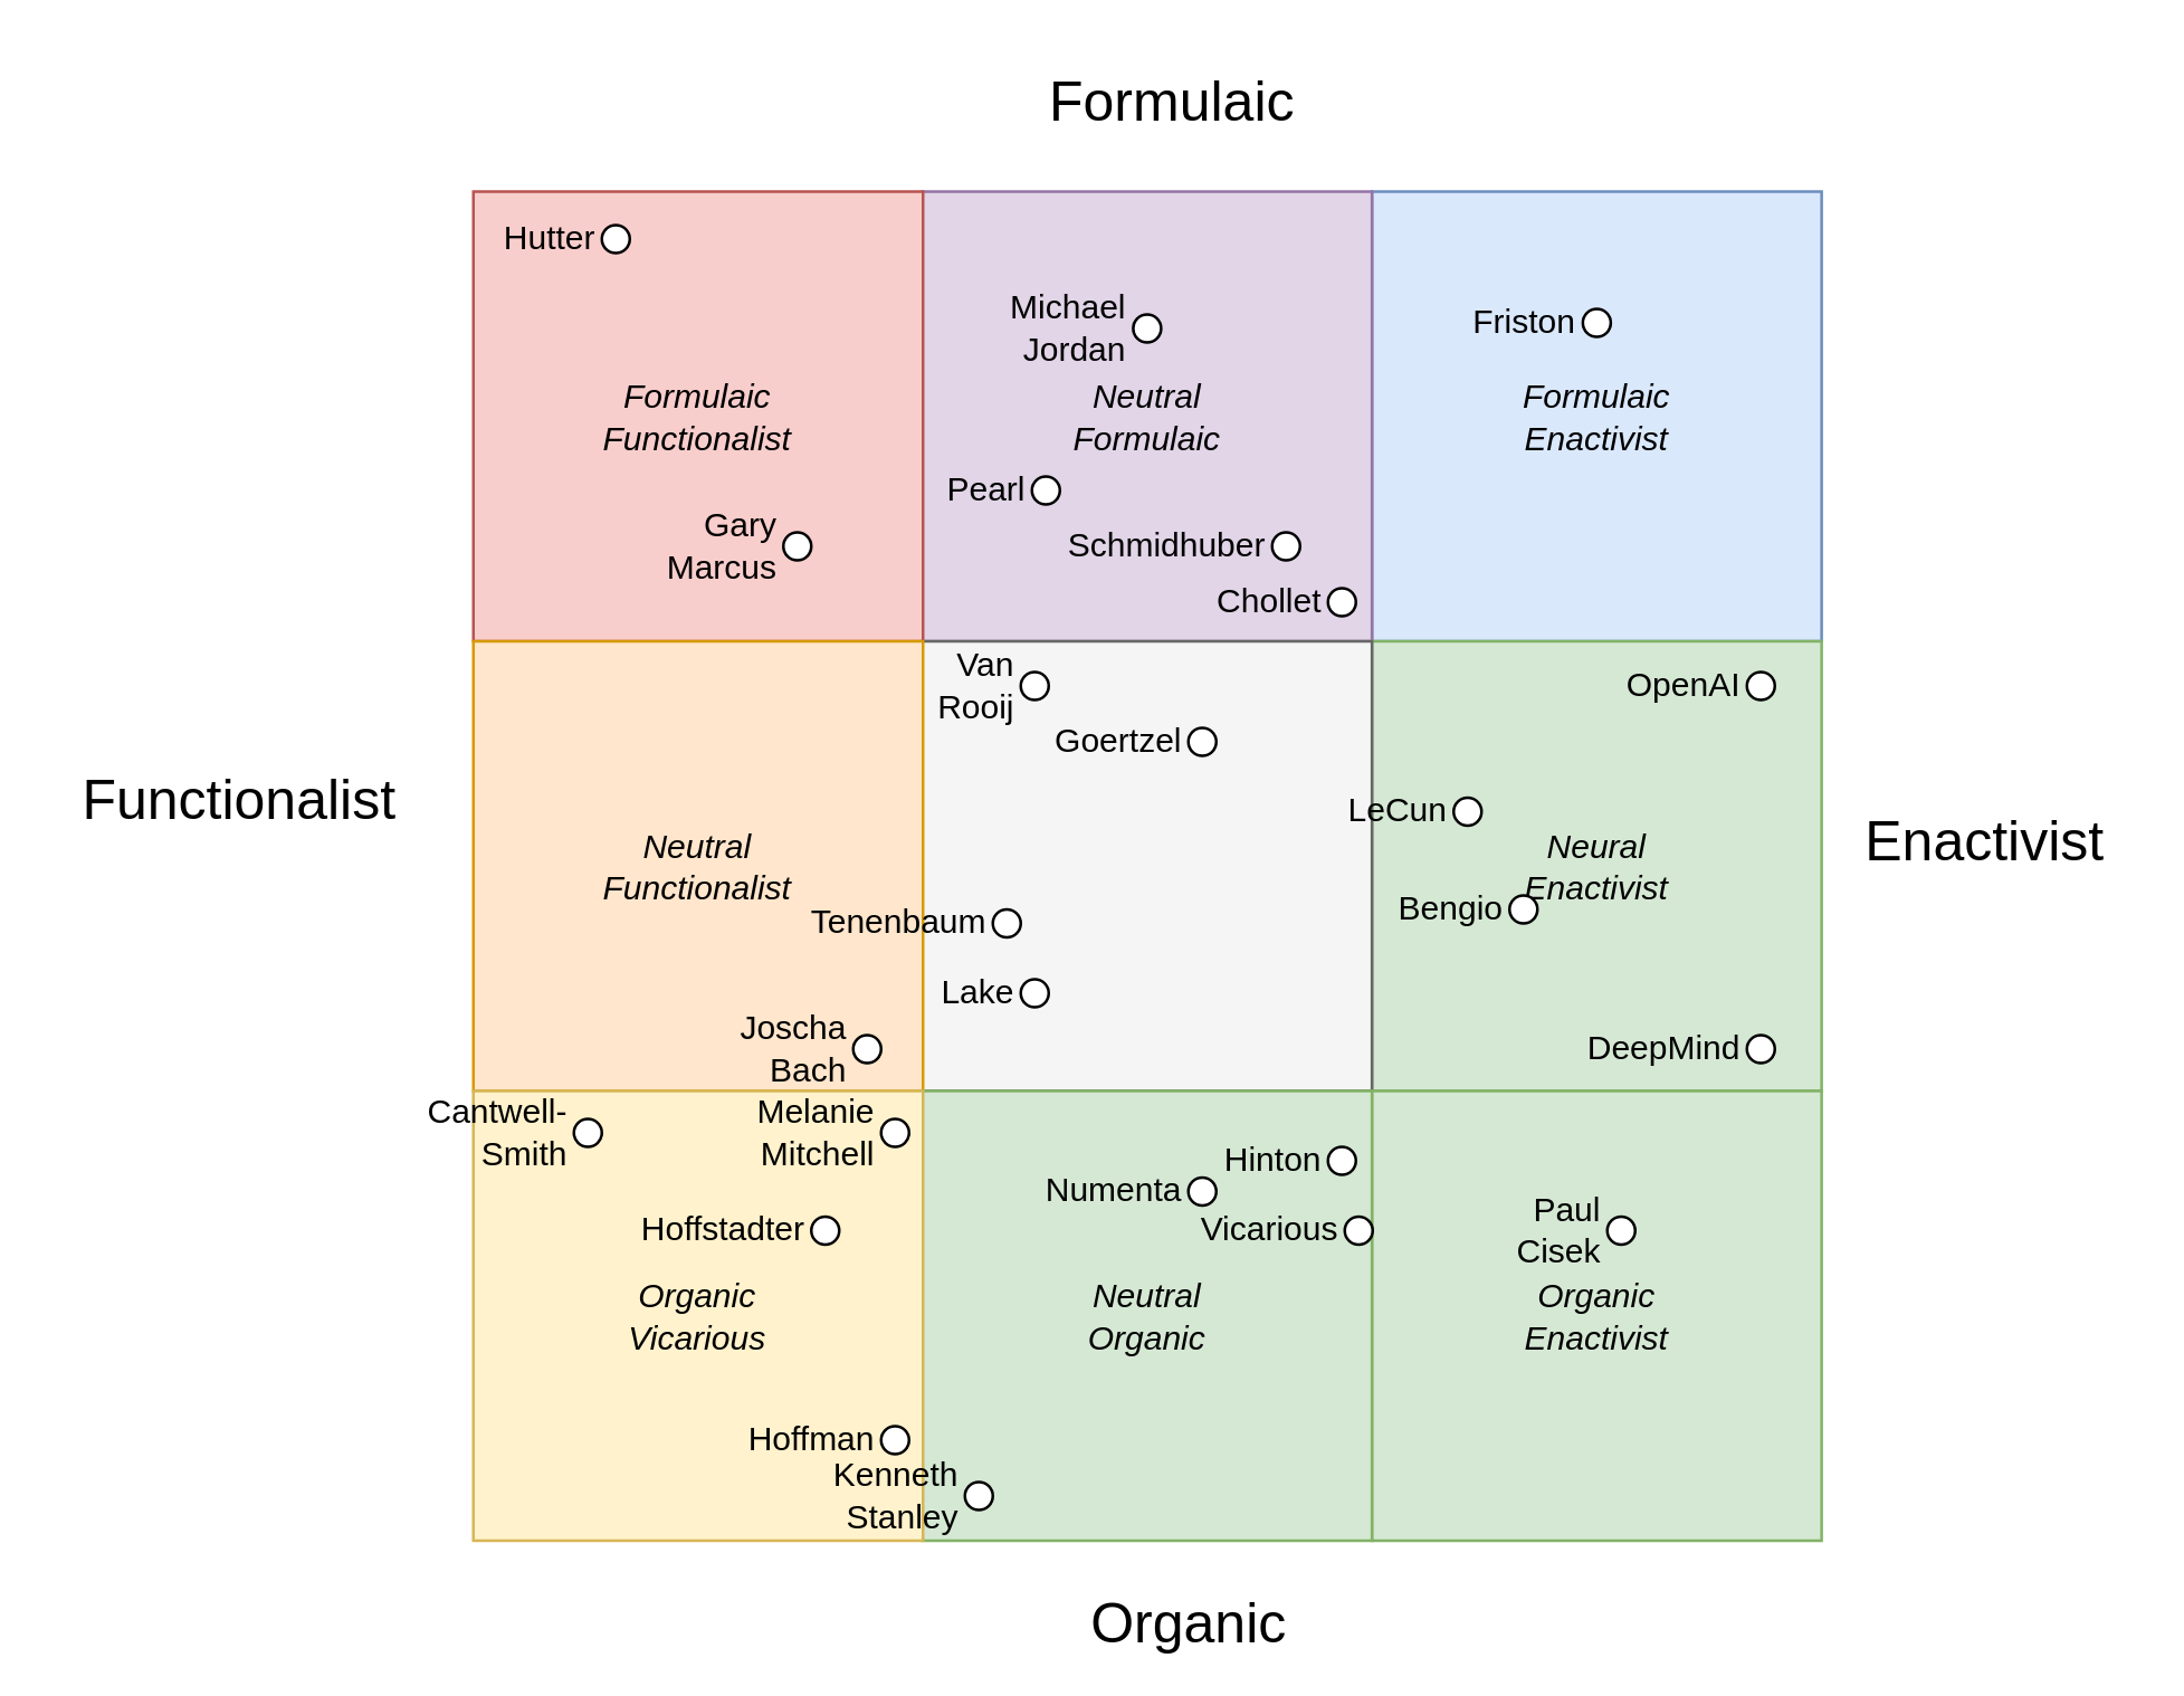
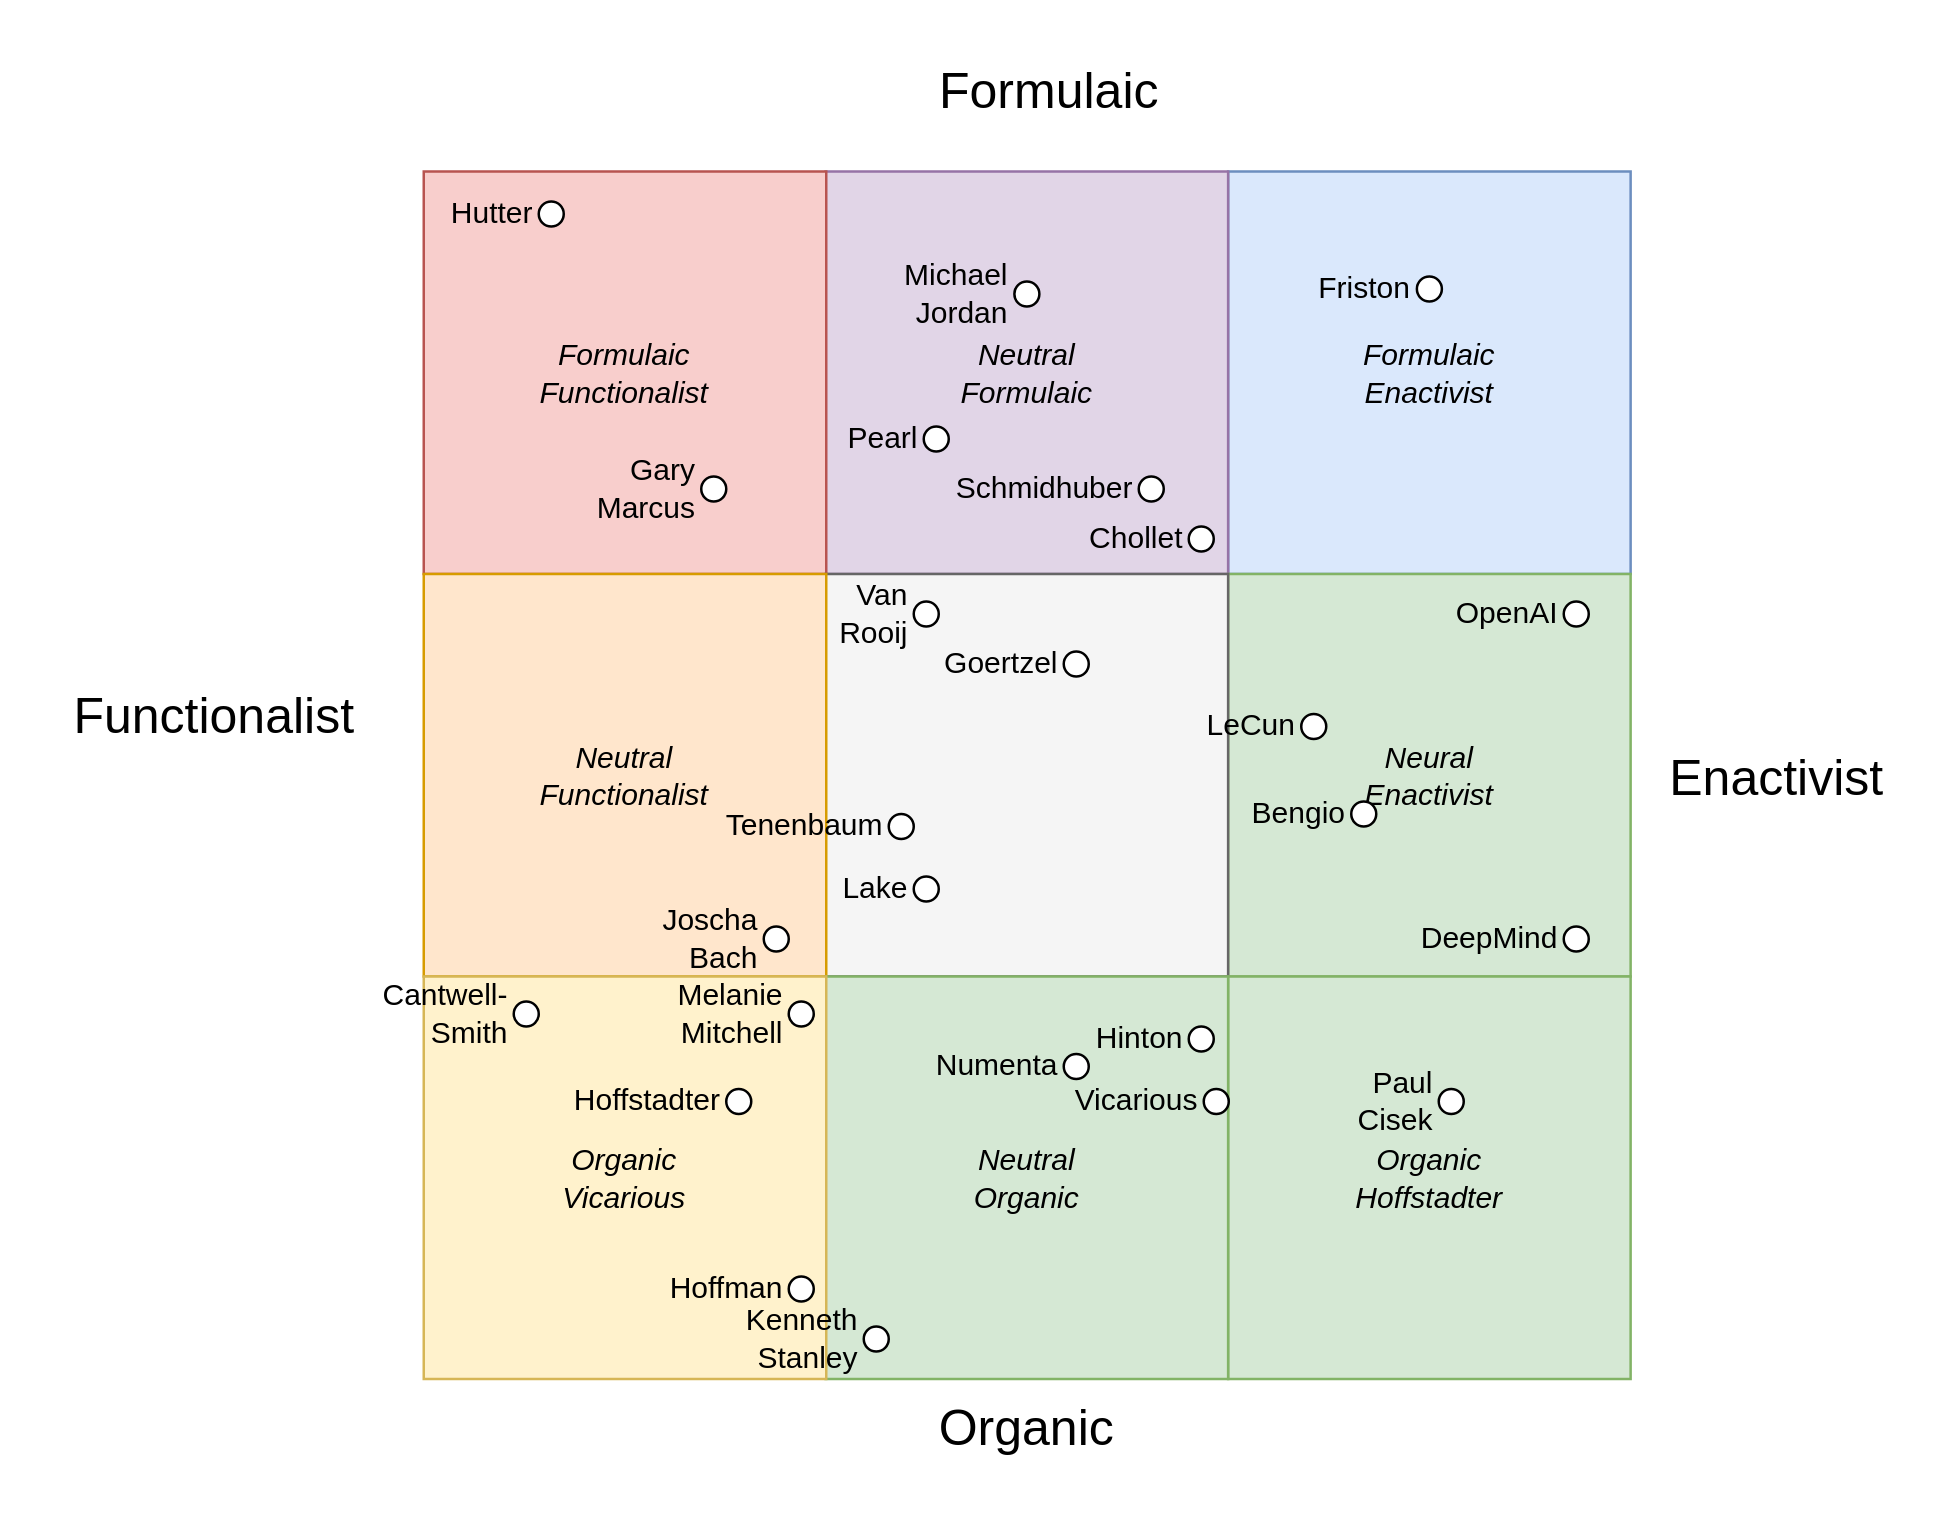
  <mxCell id="0" />
  <mxCell id="1" parent="0" />
  <mxCell id="2" value="Formulaic&lt;br&gt;Enactivist" style="whiteSpace=wrap;html=1;aspect=fixed;fillColor=#dae8fc;strokeColor=#6c8ebf;fontStyle=2" vertex="1" parent="1"><mxGeometry x="490.75" y="68" width="161" height="161" as="geometry" /></mxCell>
  <mxCell id="3" value="Neutral&lt;br&gt;Formulaic" style="whiteSpace=wrap;html=1;aspect=fixed;fillColor=#e1d5e7;strokeColor=#9673a6;labelPosition=center;verticalLabelPosition=middle;align=center;verticalAlign=middle;fontStyle=2" vertex="1" parent="1"><mxGeometry x="329.75" y="68" width="161" height="161" as="geometry" /></mxCell>
  <mxCell id="4" value="Formulaic&lt;br&gt;Functionalist" style="whiteSpace=wrap;html=1;aspect=fixed;fillColor=#f8cecc;strokeColor=#b85450;fontStyle=2" vertex="1" parent="1"><mxGeometry x="169" y="68" width="161" height="161" as="geometry" /></mxCell>
  <mxCell id="5" value="Neural&lt;br&gt;Enactivist" style="whiteSpace=wrap;html=1;aspect=fixed;fillColor=#d5e8d4;strokeColor=#82b366;fontStyle=2" vertex="1" parent="1"><mxGeometry x="490.75" y="229" width="161" height="161" as="geometry" /></mxCell>
  <mxCell id="6" value="" style="whiteSpace=wrap;html=1;aspect=fixed;fillColor=#f5f5f5;strokeColor=#666666;fontColor=#333333;" vertex="1" parent="1"><mxGeometry x="329.75" y="229" width="161" height="161" as="geometry" /></mxCell>
  <mxCell id="7" value="Neutral&lt;br&gt;Functionalist" style="whiteSpace=wrap;html=1;aspect=fixed;fillColor=#ffe6cc;strokeColor=#d79b00;fontStyle=2" vertex="1" parent="1"><mxGeometry x="169" y="229" width="161" height="161" as="geometry" /></mxCell>
- <mxCell id="8" value="Organic&lt;br&gt;Enactivist" style="whiteSpace=wrap;html=1;aspect=fixed;fillColor=#d5e8d4;strokeColor=#82b366;fontStyle=2" vertex="1" parent="1"><mxGeometry x="490.75" y="390" width="161" height="161" as="geometry" /></mxCell>
+ <mxCell id="8" value="Organic&lt;br&gt;Hoffstadter" style="whiteSpace=wrap;html=1;aspect=fixed;fillColor=#d5e8d4;strokeColor=#82b366;fontStyle=2" vertex="1" parent="1"><mxGeometry x="490.75" y="390" width="161" height="161" as="geometry" /></mxCell>
  <mxCell id="9" value="Neutral&lt;br&gt;Organic" style="whiteSpace=wrap;html=1;aspect=fixed;fillColor=#d5e8d4;strokeColor=#82b366;fontStyle=2" vertex="1" parent="1"><mxGeometry x="329.75" y="390" width="161" height="161" as="geometry" /></mxCell>
  <mxCell id="10" value="Organic&lt;br&gt;Vicarious" style="whiteSpace=wrap;html=1;aspect=fixed;fillColor=#fff2cc;strokeColor=#d6b656;fontStyle=2" vertex="1" parent="1"><mxGeometry x="169" y="390" width="161" height="161" as="geometry" /></mxCell>
- <mxCell id="11" value="Organic" style="text;html=1;align=center;verticalAlign=middle;resizable=0;points=[];autosize=1;fontSize=20;" parent="1" vertex="1"><mxGeometry x="380" y="565" width="90" height="30" as="geometry" /></mxCell>
+ <mxCell id="11" value="Organic" style="text;html=1;align=center;verticalAlign=middle;resizable=0;points=[];autosize=1;fontSize=20;" parent="1" vertex="1"><mxGeometry x="365" y="555" width="90" height="30" as="geometry" /></mxCell>
  <mxCell id="12" value="Formulaic" style="text;html=1;align=center;verticalAlign=middle;resizable=0;points=[];autosize=1;fontSize=20;" parent="1" vertex="1"><mxGeometry x="369" y="20" width="100" height="30" as="geometry" /></mxCell>
- <mxCell id="13" value="Enactivist" style="text;html=1;align=center;verticalAlign=middle;resizable=0;points=[];autosize=1;fontSize=20;" parent="1" vertex="1"><mxGeometry x="660" y="285" width="100" height="30" as="geometry" /></mxCell>
+ <mxCell id="13" value="Enactivist" style="text;html=1;align=center;verticalAlign=middle;resizable=0;points=[];autosize=1;fontSize=20;" parent="1" vertex="1"><mxGeometry x="660" y="295" width="100" height="30" as="geometry" /></mxCell>
  <mxCell id="14" value="Functionalist" style="text;html=1;align=center;verticalAlign=middle;resizable=0;points=[];autosize=1;fontSize=20;" parent="1" vertex="1"><mxGeometry x="20" y="270" width="130" height="30" as="geometry" /></mxCell>
  <mxCell id="15" value="Joscha&lt;br&gt;Bach&lt;br&gt;" style="ellipse;whiteSpace=wrap;html=1;aspect=fixed;fontSize=12;labelPosition=left;verticalLabelPosition=middle;align=right;verticalAlign=middle;" parent="1" vertex="1"><mxGeometry x="305" y="370" width="10" height="10" as="geometry" /></mxCell>
  <mxCell id="16" value="Numenta" style="ellipse;whiteSpace=wrap;html=1;aspect=fixed;fontSize=12;labelPosition=left;verticalLabelPosition=middle;align=right;verticalAlign=middle;" parent="1" vertex="1"><mxGeometry x="425" y="421" width="10" height="10" as="geometry" /></mxCell>
  <mxCell id="17" value="Gary&lt;br&gt;Marcus" style="ellipse;whiteSpace=wrap;html=1;aspect=fixed;fontSize=12;labelPosition=left;verticalLabelPosition=middle;align=right;verticalAlign=middle;" parent="1" vertex="1"><mxGeometry x="280" y="190" width="10" height="10" as="geometry" /></mxCell>
  <mxCell id="18" value="LeCun" style="ellipse;whiteSpace=wrap;html=1;aspect=fixed;fontSize=12;labelPosition=left;verticalLabelPosition=middle;align=right;verticalAlign=middle;" parent="1" vertex="1"><mxGeometry x="520" y="285" width="10" height="10" as="geometry" /></mxCell>
  <mxCell id="19" value="Hinton" style="ellipse;whiteSpace=wrap;html=1;aspect=fixed;fontSize=12;labelPosition=left;verticalLabelPosition=middle;align=right;verticalAlign=middle;" parent="1" vertex="1"><mxGeometry x="475" y="410" width="10" height="10" as="geometry" /></mxCell>
  <mxCell id="20" value="Bengio" style="ellipse;whiteSpace=wrap;html=1;aspect=fixed;fontSize=12;labelPosition=left;verticalLabelPosition=middle;align=right;verticalAlign=middle;" parent="1" vertex="1"><mxGeometry x="540" y="320" width="10" height="10" as="geometry" /></mxCell>
  <mxCell id="21" value="Schmidhuber" style="ellipse;whiteSpace=wrap;html=1;aspect=fixed;fontSize=12;labelPosition=left;verticalLabelPosition=middle;align=right;verticalAlign=middle;" parent="1" vertex="1"><mxGeometry x="455" y="190" width="10" height="10" as="geometry" /></mxCell>
  <mxCell id="22" value="Kenneth&lt;br&gt;Stanley" style="ellipse;whiteSpace=wrap;html=1;aspect=fixed;fontSize=12;labelPosition=left;verticalLabelPosition=middle;align=right;verticalAlign=middle;" parent="1" vertex="1"><mxGeometry x="345" y="530" width="10" height="10" as="geometry" /></mxCell>
  <mxCell id="23" value="Melanie&lt;br&gt;Mitchell" style="ellipse;whiteSpace=wrap;html=1;aspect=fixed;fontSize=12;labelPosition=left;verticalLabelPosition=middle;align=right;verticalAlign=middle;" parent="1" vertex="1"><mxGeometry x="315" y="400" width="10" height="10" as="geometry" /></mxCell>
  <mxCell id="24" value="Hoffstadter" style="ellipse;whiteSpace=wrap;html=1;aspect=fixed;fontSize=12;labelPosition=left;verticalLabelPosition=middle;align=right;verticalAlign=middle;" parent="1" vertex="1"><mxGeometry x="290" y="435" width="10" height="10" as="geometry" /></mxCell>
  <mxCell id="25" value="Hoffman" style="ellipse;whiteSpace=wrap;html=1;aspect=fixed;fontSize=12;labelPosition=left;verticalLabelPosition=middle;align=right;verticalAlign=middle;" parent="1" vertex="1"><mxGeometry x="315" y="510" width="10" height="10" as="geometry" /></mxCell>
  <mxCell id="26" value="Hutter" style="ellipse;whiteSpace=wrap;html=1;aspect=fixed;fontSize=12;labelPosition=left;verticalLabelPosition=middle;align=right;verticalAlign=middle;" parent="1" vertex="1"><mxGeometry x="215" y="80" width="10" height="10" as="geometry" /></mxCell>
  <mxCell id="27" value="Goertzel" style="ellipse;whiteSpace=wrap;html=1;aspect=fixed;fontSize=12;labelPosition=left;verticalLabelPosition=middle;align=right;verticalAlign=middle;" parent="1" vertex="1"><mxGeometry x="425" y="260" width="10" height="10" as="geometry" /></mxCell>
  <mxCell id="28" value="Pearl" style="ellipse;whiteSpace=wrap;html=1;aspect=fixed;fontSize=12;labelPosition=left;verticalLabelPosition=middle;align=right;verticalAlign=middle;" parent="1" vertex="1"><mxGeometry x="369" y="170" width="10" height="10" as="geometry" /></mxCell>
  <mxCell id="29" value="OpenAI" style="ellipse;whiteSpace=wrap;html=1;aspect=fixed;fontSize=12;labelPosition=left;verticalLabelPosition=middle;align=right;verticalAlign=middle;" parent="1" vertex="1"><mxGeometry x="625" y="240" width="10" height="10" as="geometry" /></mxCell>
  <mxCell id="30" value="DeepMind" style="ellipse;whiteSpace=wrap;html=1;aspect=fixed;fontSize=12;labelPosition=left;verticalLabelPosition=middle;align=right;verticalAlign=middle;" parent="1" vertex="1"><mxGeometry x="625" y="370" width="10" height="10" as="geometry" /></mxCell>
  <mxCell id="31" value="Lake" style="ellipse;whiteSpace=wrap;html=1;aspect=fixed;fontSize=12;labelPosition=left;verticalLabelPosition=middle;align=right;verticalAlign=middle;" parent="1" vertex="1"><mxGeometry x="365" y="350" width="10" height="10" as="geometry" /></mxCell>
  <mxCell id="32" value="Cantwell-Smith" style="ellipse;whiteSpace=wrap;html=1;aspect=fixed;fontSize=12;labelPosition=left;verticalLabelPosition=middle;align=right;verticalAlign=middle;" parent="1" vertex="1"><mxGeometry x="205" y="400" width="10" height="10" as="geometry" /></mxCell>
  <mxCell id="33" value="Tenenbaum&lt;br&gt;" style="ellipse;whiteSpace=wrap;html=1;aspect=fixed;fontSize=12;labelPosition=left;verticalLabelPosition=middle;align=right;verticalAlign=middle;" parent="1" vertex="1"><mxGeometry x="355" y="325" width="10" height="10" as="geometry" /></mxCell>
  <mxCell id="34" value="Michael&lt;br&gt;Jordan" style="ellipse;whiteSpace=wrap;html=1;aspect=fixed;fontSize=12;labelPosition=left;verticalLabelPosition=middle;align=right;verticalAlign=middle;" parent="1" vertex="1"><mxGeometry x="405.25" y="112" width="10" height="10" as="geometry" /></mxCell>
  <mxCell id="35" value="Chollet" style="ellipse;whiteSpace=wrap;html=1;aspect=fixed;fontSize=12;labelPosition=left;verticalLabelPosition=middle;align=right;verticalAlign=middle;" parent="1" vertex="1"><mxGeometry x="475" y="210" width="10" height="10" as="geometry" /></mxCell>
  <mxCell id="36" value="Vicarious" style="ellipse;whiteSpace=wrap;html=1;aspect=fixed;fontSize=12;labelPosition=left;verticalLabelPosition=middle;align=right;verticalAlign=middle;" parent="1" vertex="1"><mxGeometry x="481" y="435" width="10" height="10" as="geometry" /></mxCell>
  <mxCell id="37" value="Paul&lt;br&gt;Cisek" style="ellipse;whiteSpace=wrap;html=1;aspect=fixed;fontSize=12;labelPosition=left;verticalLabelPosition=middle;align=right;verticalAlign=middle;" parent="1" vertex="1"><mxGeometry x="575" y="435" width="10" height="10" as="geometry" /></mxCell>
  <mxCell id="38" value="Friston" style="ellipse;whiteSpace=wrap;html=1;aspect=fixed;fontSize=12;labelPosition=left;verticalLabelPosition=middle;align=right;verticalAlign=middle;" parent="1" vertex="1"><mxGeometry x="566.25" y="110" width="10" height="10" as="geometry" /></mxCell>
  <mxCell id="39" value="Van Rooij" style="ellipse;whiteSpace=wrap;html=1;aspect=fixed;fontSize=12;labelPosition=left;verticalLabelPosition=middle;align=right;verticalAlign=middle;" parent="1" vertex="1"><mxGeometry x="365" y="240" width="10" height="10" as="geometry" /></mxCell>
